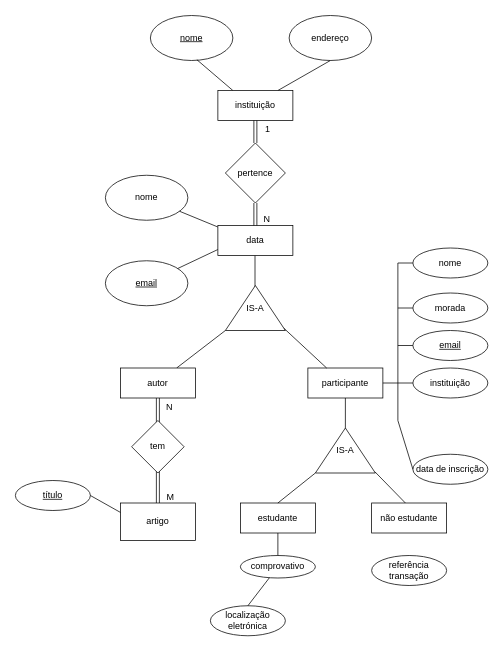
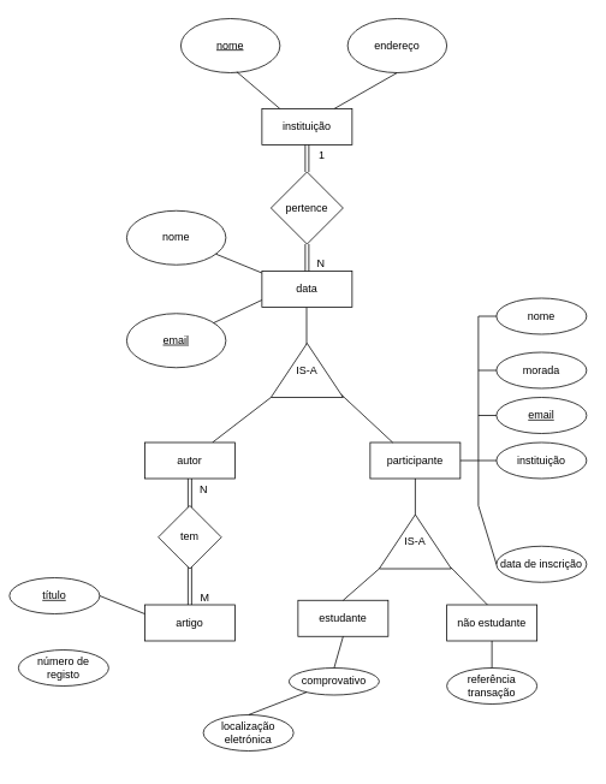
  <mxCell id="0" />
  <mxCell id="1" parent="0" />
  <mxCell id="2" value="&lt;u&gt;nome&lt;/u&gt;" style="ellipse;whiteSpace=wrap;html=1;" parent="1" vertex="1"><mxGeometry x="200" y="20" width="110" height="60" as="geometry" /></mxCell>
  <mxCell id="3" value="endereço" style="ellipse;whiteSpace=wrap;html=1;" parent="1" vertex="1"><mxGeometry x="385" y="20" width="110" height="60" as="geometry" /></mxCell>
  <mxCell id="4" value="" style="endArrow=none;html=1;rounded=0;exitX=0.564;exitY=0.983;exitDx=0;exitDy=0;entryX=0.25;entryY=0;entryDx=0;entryDy=0;exitPerimeter=0;" parent="1" source="2" edge="1"><mxGeometry width="50" height="50" relative="1" as="geometry"><mxPoint x="400" y="330" as="sourcePoint" /><mxPoint x="310" y="120" as="targetPoint" /></mxGeometry></mxCell>
  <mxCell id="5" value="" style="endArrow=none;html=1;rounded=0;entryX=0.5;entryY=1;entryDx=0;entryDy=0;exitX=0.75;exitY=0;exitDx=0;exitDy=0;" parent="1" target="3" edge="1"><mxGeometry width="50" height="50" relative="1" as="geometry"><mxPoint x="370" y="120" as="sourcePoint" /><mxPoint x="450" y="280" as="targetPoint" /></mxGeometry></mxCell>
  <mxCell id="6" value="pertence" style="rhombus;whiteSpace=wrap;html=1;" parent="1" vertex="1"><mxGeometry x="300" y="190" width="80" height="80" as="geometry" /></mxCell>
  <mxCell id="7" value="" style="endArrow=none;html=1;rounded=0;exitX=0.5;exitY=1;exitDx=0;exitDy=0;entryX=1;entryY=0.5;entryDx=0;entryDy=0;" parent="1" edge="1"><mxGeometry width="50" height="50" relative="1" as="geometry"><mxPoint x="339.5" y="340" as="sourcePoint" /><mxPoint x="339.5" y="386" as="targetPoint" /></mxGeometry></mxCell>
  <mxCell id="8" value="nome" style="ellipse;whiteSpace=wrap;html=1;" parent="1" vertex="1"><mxGeometry x="140" y="233" width="110" height="60" as="geometry" /></mxCell>
  <mxCell id="9" value="&lt;u&gt;email&lt;/u&gt;" style="ellipse;whiteSpace=wrap;html=1;" parent="1" vertex="1"><mxGeometry x="140" y="347" width="110" height="60" as="geometry" /></mxCell>
  <mxCell id="10" value="" style="endArrow=none;html=1;rounded=0;exitX=0;exitY=0.25;exitDx=0;exitDy=0;" parent="1" target="8" edge="1"><mxGeometry width="50" height="50" relative="1" as="geometry"><mxPoint x="290" y="302" as="sourcePoint" /><mxPoint x="460" y="233" as="targetPoint" /></mxGeometry></mxCell>
  <mxCell id="11" value="" style="endArrow=none;html=1;rounded=0;exitX=0;exitY=0.75;exitDx=0;exitDy=0;" parent="1" target="9" edge="1"><mxGeometry width="50" height="50" relative="1" as="geometry"><mxPoint x="290" y="332" as="sourcePoint" /><mxPoint x="460" y="233" as="targetPoint" /></mxGeometry></mxCell>
  <mxCell id="12" value="IS-A" style="triangle;whiteSpace=wrap;html=1;fontColor=none;direction=north;" parent="1" vertex="1"><mxGeometry x="300" y="380" width="80" height="60" as="geometry" /></mxCell>
  <mxCell id="13" value="" style="endArrow=none;html=1;rounded=0;fontColor=none;exitX=0.75;exitY=0;exitDx=0;exitDy=0;" parent="1" source="14" edge="1"><mxGeometry width="50" height="50" relative="1" as="geometry"><mxPoint x="260" y="560" as="sourcePoint" /><mxPoint x="300" y="440" as="targetPoint" /></mxGeometry></mxCell>
  <mxCell id="14" value="autor" style="whiteSpace=wrap;html=1;align=center;fontColor=none;" parent="1" vertex="1"><mxGeometry x="160" y="490" width="100" height="40" as="geometry" /></mxCell>
  <mxCell id="15" value="data" style="whiteSpace=wrap;html=1;align=center;fontColor=none;" parent="1" vertex="1"><mxGeometry x="290" y="300" width="100" height="40" as="geometry" /></mxCell>
  <mxCell id="16" value="instituição" style="whiteSpace=wrap;html=1;align=center;fontColor=none;" parent="1" vertex="1"><mxGeometry x="290" y="120" width="100" height="40" as="geometry" /></mxCell>
  <mxCell id="17" value="participante" style="whiteSpace=wrap;html=1;align=center;fontColor=none;" parent="1" vertex="1"><mxGeometry x="410" y="490" width="100" height="40" as="geometry" /></mxCell>
  <mxCell id="18" value="" style="endArrow=none;html=1;rounded=0;fontColor=none;exitX=0.05;exitY=0.975;exitDx=0;exitDy=0;exitPerimeter=0;entryX=0.25;entryY=0;entryDx=0;entryDy=0;" parent="1" source="12" target="17" edge="1"><mxGeometry width="50" height="50" relative="1" as="geometry"><mxPoint x="400" y="330" as="sourcePoint" /><mxPoint x="450" y="280" as="targetPoint" /></mxGeometry></mxCell>
  <mxCell id="19" value="" style="shape=link;html=1;rounded=0;exitX=0.5;exitY=1;exitDx=0;exitDy=0;entryX=0.5;entryY=0;entryDx=0;entryDy=0;" edge="1" parent="1" source="6" target="15"><mxGeometry relative="1" as="geometry"><mxPoint x="400" y="380" as="sourcePoint" /><mxPoint x="560" y="380" as="targetPoint" /></mxGeometry></mxCell>
  <mxCell id="20" value="N" style="resizable=0;html=1;align=right;verticalAlign=bottom;" connectable="0" vertex="1" parent="19"><mxGeometry x="1" relative="1" as="geometry"><mxPoint x="20" as="offset" /></mxGeometry></mxCell>
  <mxCell id="21" value="" style="shape=link;html=1;rounded=0;exitX=0.5;exitY=0;exitDx=0;exitDy=0;" edge="1" parent="1" source="6"><mxGeometry relative="1" as="geometry"><mxPoint x="350" y="290" as="sourcePoint" /><mxPoint x="340" y="160" as="targetPoint" /></mxGeometry></mxCell>
  <mxCell id="22" value="1" style="resizable=0;html=1;align=right;verticalAlign=bottom;" connectable="0" vertex="1" parent="21"><mxGeometry x="1" relative="1" as="geometry"><mxPoint x="20" y="20" as="offset" /></mxGeometry></mxCell>
  <mxCell id="23" value="IS-A" style="triangle;whiteSpace=wrap;html=1;fontColor=none;direction=north;" vertex="1" parent="1"><mxGeometry x="420" y="570" width="80" height="60" as="geometry" /></mxCell>
  <mxCell id="24" value="" style="endArrow=none;html=1;rounded=0;fontColor=none;exitX=1;exitY=0.5;exitDx=0;exitDy=0;entryX=0.5;entryY=1;entryDx=0;entryDy=0;" edge="1" parent="1" source="23" target="17"><mxGeometry width="50" height="50" relative="1" as="geometry"><mxPoint x="388" y="447" as="sourcePoint" /><mxPoint x="445" y="500" as="targetPoint" /></mxGeometry></mxCell>
  <mxCell id="25" value="&lt;u&gt;email&lt;/u&gt;" style="ellipse;whiteSpace=wrap;html=1;align=center;" vertex="1" parent="1"><mxGeometry x="550" y="440" width="100" height="40" as="geometry" /></mxCell>
  <mxCell id="26" value="instituição" style="ellipse;whiteSpace=wrap;html=1;align=center;" vertex="1" parent="1"><mxGeometry x="550" y="490" width="100" height="40" as="geometry" /></mxCell>
  <mxCell id="27" value="data de inscrição" style="ellipse;whiteSpace=wrap;html=1;align=center;" vertex="1" parent="1"><mxGeometry x="550" y="605" width="100" height="40" as="geometry" /></mxCell>
  <mxCell id="28" value="morada" style="ellipse;whiteSpace=wrap;html=1;align=center;" vertex="1" parent="1"><mxGeometry x="550" y="390" width="100" height="40" as="geometry" /></mxCell>
  <mxCell id="29" value="nome" style="ellipse;whiteSpace=wrap;html=1;align=center;" vertex="1" parent="1"><mxGeometry x="550" y="330" width="100" height="40" as="geometry" /></mxCell>
  <mxCell id="30" value="" style="endArrow=none;html=1;rounded=0;exitX=1;exitY=0.5;exitDx=0;exitDy=0;" edge="1" parent="1" source="17"><mxGeometry width="50" height="50" relative="1" as="geometry"><mxPoint x="360" y="470" as="sourcePoint" /><mxPoint x="530" y="510" as="targetPoint" /></mxGeometry></mxCell>
  <mxCell id="31" value="" style="endArrow=none;html=1;rounded=0;" edge="1" parent="1"><mxGeometry width="50" height="50" relative="1" as="geometry"><mxPoint x="530" y="560" as="sourcePoint" /><mxPoint x="530" y="350" as="targetPoint" /></mxGeometry></mxCell>
  <mxCell id="32" value="" style="endArrow=none;html=1;rounded=0;exitX=0;exitY=0.5;exitDx=0;exitDy=0;" edge="1" parent="1" source="29"><mxGeometry width="50" height="50" relative="1" as="geometry"><mxPoint x="360" y="470" as="sourcePoint" /><mxPoint x="530" y="350" as="targetPoint" /></mxGeometry></mxCell>
  <mxCell id="33" value="" style="endArrow=none;html=1;rounded=0;exitX=0;exitY=0.5;exitDx=0;exitDy=0;" edge="1" parent="1" source="28"><mxGeometry width="50" height="50" relative="1" as="geometry"><mxPoint x="560" y="360" as="sourcePoint" /><mxPoint x="530" y="410" as="targetPoint" /></mxGeometry></mxCell>
  <mxCell id="34" value="" style="endArrow=none;html=1;rounded=0;exitX=0;exitY=0.5;exitDx=0;exitDy=0;" edge="1" parent="1" source="25"><mxGeometry width="50" height="50" relative="1" as="geometry"><mxPoint x="570" y="370" as="sourcePoint" /><mxPoint x="530" y="460" as="targetPoint" /></mxGeometry></mxCell>
  <mxCell id="35" value="" style="endArrow=none;html=1;rounded=0;exitX=0;exitY=0.5;exitDx=0;exitDy=0;" edge="1" parent="1" source="26"><mxGeometry width="50" height="50" relative="1" as="geometry"><mxPoint x="580" y="380" as="sourcePoint" /><mxPoint x="530" y="510" as="targetPoint" /></mxGeometry></mxCell>
  <mxCell id="36" value="" style="endArrow=none;html=1;rounded=0;exitX=0;exitY=0.5;exitDx=0;exitDy=0;" edge="1" parent="1" source="27"><mxGeometry width="50" height="50" relative="1" as="geometry"><mxPoint x="590" y="390" as="sourcePoint" /><mxPoint x="530" y="560" as="targetPoint" /></mxGeometry></mxCell>
- <mxCell id="37" value="estudante" style="whiteSpace=wrap;html=1;align=center;fontColor=none;" vertex="1" parent="1"><mxGeometry x="320" y="670" width="100" height="40" as="geometry" /></mxCell>
+ <mxCell id="37" value="estudante" style="whiteSpace=wrap;html=1;align=center;fontColor=none;" vertex="1" parent="1"><mxGeometry x="330" y="665" width="100" height="40" as="geometry" /></mxCell>
  <mxCell id="38" value="não estudante" style="whiteSpace=wrap;html=1;align=center;fontColor=none;" vertex="1" parent="1"><mxGeometry x="495" y="670" width="100" height="40" as="geometry" /></mxCell>
  <mxCell id="39" value="" style="endArrow=none;html=1;rounded=0;fontColor=none;exitX=0.5;exitY=0;exitDx=0;exitDy=0;entryX=0;entryY=0;entryDx=0;entryDy=0;entryPerimeter=0;" edge="1" parent="1" source="37" target="23"><mxGeometry width="50" height="50" relative="1" as="geometry"><mxPoint x="470" y="580" as="sourcePoint" /><mxPoint x="470" y="540" as="targetPoint" /></mxGeometry></mxCell>
  <mxCell id="40" value="" style="endArrow=none;html=1;rounded=0;fontColor=none;entryX=0.026;entryY=0.993;entryDx=0;entryDy=0;entryPerimeter=0;" edge="1" parent="1" target="23"><mxGeometry width="50" height="50" relative="1" as="geometry"><mxPoint x="540" y="670" as="sourcePoint" /><mxPoint x="480" y="550" as="targetPoint" /></mxGeometry></mxCell>
  <mxCell id="41" value="comprovativo" style="ellipse;whiteSpace=wrap;html=1;align=center;" vertex="1" parent="1"><mxGeometry x="320" y="740" width="100" height="30" as="geometry" /></mxCell>
- <mxCell id="42" value="localização eletrónica" style="ellipse;whiteSpace=wrap;html=1;align=center;" vertex="1" parent="1"><mxGeometry x="280" y="807" width="100" height="40" as="geometry" /></mxCell>
+ <mxCell id="42" value="localização eletrónica" style="ellipse;whiteSpace=wrap;html=1;align=center;" vertex="1" parent="1"><mxGeometry x="225" y="792" width="100" height="40" as="geometry" /></mxCell>
  <mxCell id="43" value="" style="endArrow=none;html=1;rounded=0;fontColor=none;exitX=0.5;exitY=0;exitDx=0;exitDy=0;entryX=0.5;entryY=1;entryDx=0;entryDy=0;" edge="1" parent="1" source="41" target="37"><mxGeometry width="50" height="50" relative="1" as="geometry"><mxPoint x="380" y="680" as="sourcePoint" /><mxPoint x="430" y="640" as="targetPoint" /></mxGeometry></mxCell>
  <mxCell id="44" value="" style="endArrow=none;html=1;rounded=0;fontColor=none;exitX=0.5;exitY=0;exitDx=0;exitDy=0;" edge="1" parent="1" source="42" target="41"><mxGeometry width="50" height="50" relative="1" as="geometry"><mxPoint x="380" y="750" as="sourcePoint" /><mxPoint x="380" y="720" as="targetPoint" /></mxGeometry></mxCell>
  <mxCell id="45" value="referência transação" style="ellipse;whiteSpace=wrap;html=1;align=center;" vertex="1" parent="1"><mxGeometry x="495" y="740" width="100" height="40" as="geometry" /></mxCell>
- <mxCell id="47" value="artigo" style="whiteSpace=wrap;html=1;align=center;fontColor=none;" vertex="1" parent="1"><mxGeometry x="160" y="670" width="100" height="50" as="geometry" /></mxCell>
+ <mxCell id="46" value="" style="endArrow=none;html=1;rounded=0;fontColor=none;exitX=0.5;exitY=0;exitDx=0;exitDy=0;entryX=0.5;entryY=1;entryDx=0;entryDy=0;" edge="1" parent="1" source="45" target="38"><mxGeometry width="50" height="50" relative="1" as="geometry"><mxPoint x="380" y="750" as="sourcePoint" /><mxPoint x="380" y="720" as="targetPoint" /></mxGeometry></mxCell>
+ <mxCell id="47" value="artigo" style="whiteSpace=wrap;html=1;align=center;fontColor=none;" vertex="1" parent="1"><mxGeometry x="160" y="670" width="100" height="40" as="geometry" /></mxCell>
  <mxCell id="48" value="" style="shape=link;html=1;rounded=0;exitX=0.5;exitY=0;exitDx=0;exitDy=0;entryX=0.5;entryY=1;entryDx=0;entryDy=0;" edge="1" parent="1" source="47" target="14"><mxGeometry relative="1" as="geometry"><mxPoint x="320" y="460" as="sourcePoint" /><mxPoint x="480" y="460" as="targetPoint" /></mxGeometry></mxCell>
  <mxCell id="49" value="M" style="resizable=0;html=1;align=left;verticalAlign=bottom;" connectable="0" vertex="1" parent="48"><mxGeometry x="-1" relative="1" as="geometry"><mxPoint x="10" as="offset" /></mxGeometry></mxCell>
  <mxCell id="50" value="N" style="resizable=0;html=1;align=right;verticalAlign=bottom;" connectable="0" vertex="1" parent="48"><mxGeometry x="1" relative="1" as="geometry"><mxPoint x="20" y="20" as="offset" /></mxGeometry></mxCell>
  <mxCell id="51" value="tem" style="rhombus;whiteSpace=wrap;html=1;" vertex="1" parent="1"><mxGeometry x="175" y="560" width="70" height="70" as="geometry" /></mxCell>
- <mxCell id="53" value="&lt;u&gt;título&lt;/u&gt;" style="ellipse;whiteSpace=wrap;html=1;align=center;" vertex="1" parent="1"><mxGeometry x="20" y="640" width="100" height="40" as="geometry" /></mxCell>
+ <mxCell id="52" value="número de &lt;br&gt;registo" style="ellipse;whiteSpace=wrap;html=1;align=center;" vertex="1" parent="1"><mxGeometry x="20" y="720" width="100" height="40" as="geometry" /></mxCell>
+ <mxCell id="53" value="&lt;u&gt;título&lt;/u&gt;" style="ellipse;whiteSpace=wrap;html=1;align=center;" vertex="1" parent="1"><mxGeometry x="10" y="640" width="100" height="40" as="geometry" /></mxCell>
  <mxCell id="54" value="" style="endArrow=none;html=1;rounded=0;fontColor=none;exitX=1;exitY=0.5;exitDx=0;exitDy=0;entryX=0;entryY=0.25;entryDx=0;entryDy=0;" edge="1" parent="1" source="53" target="47"><mxGeometry width="50" height="50" relative="1" as="geometry"><mxPoint x="380" y="750" as="sourcePoint" /><mxPoint x="380" y="720" as="targetPoint" /></mxGeometry></mxCell>
